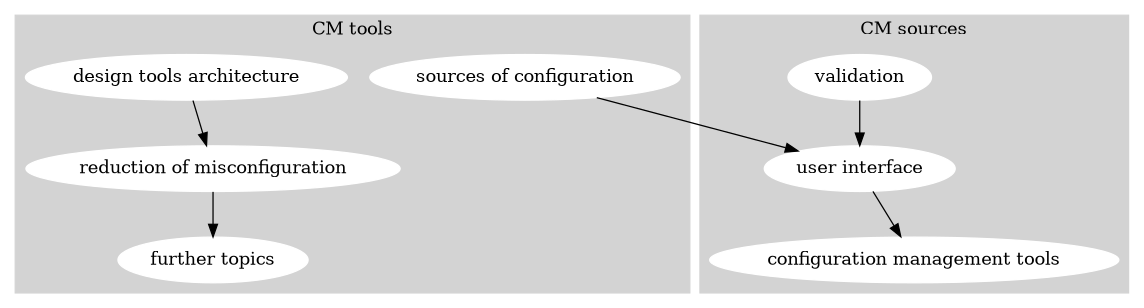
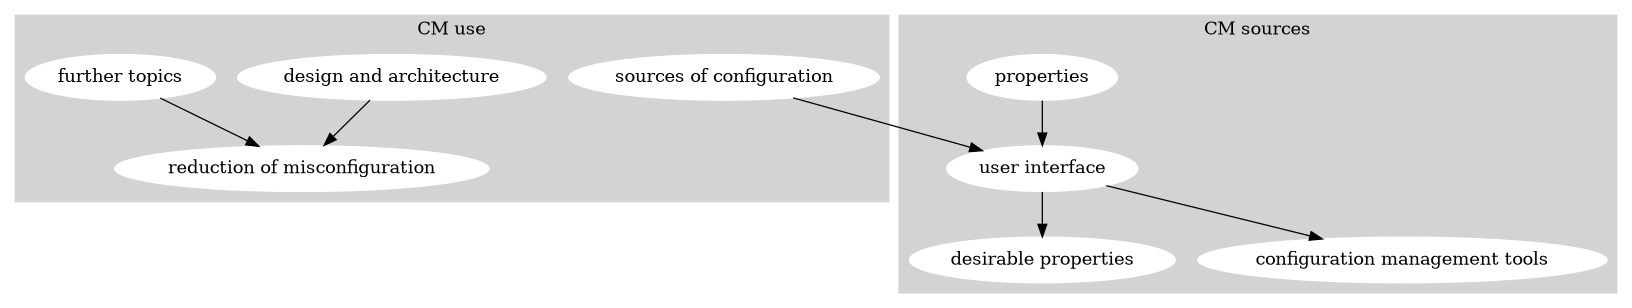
  digraph {
    node [color=white style=filled]
    "sources of configuration"
-   "design and architecture" [label="design tools architecture"]
+   "design and architecture"
    "reduction of misconfiguration"
    "further topics"
-   validation
+   validation [label=properties]
    "user interface"
+   "desirable properties"
    "configuration management tools"
    subgraph cluster_1 {
      color=lightgrey
-     label="CM tools"
+     label="CM use"
      style=filled
      "sources of configuration"
      "design and architecture"
      "reduction of misconfiguration"
      "further topics"
    }
    subgraph cluster_2 {
      color=lightgrey
      label="CM sources"
      style=filled
      validation
      "user interface"
+     "desirable properties"
      "configuration management tools"
    }
    "sources of configuration" -> "user interface"
    "design and architecture" -> "reduction of misconfiguration"
-   "reduction of misconfiguration" -> "further topics"
+   "further topics" -> "reduction of misconfiguration"
    validation -> "user interface"
+   "user interface" -> "desirable properties"
    "user interface" -> "configuration management tools"
  }
